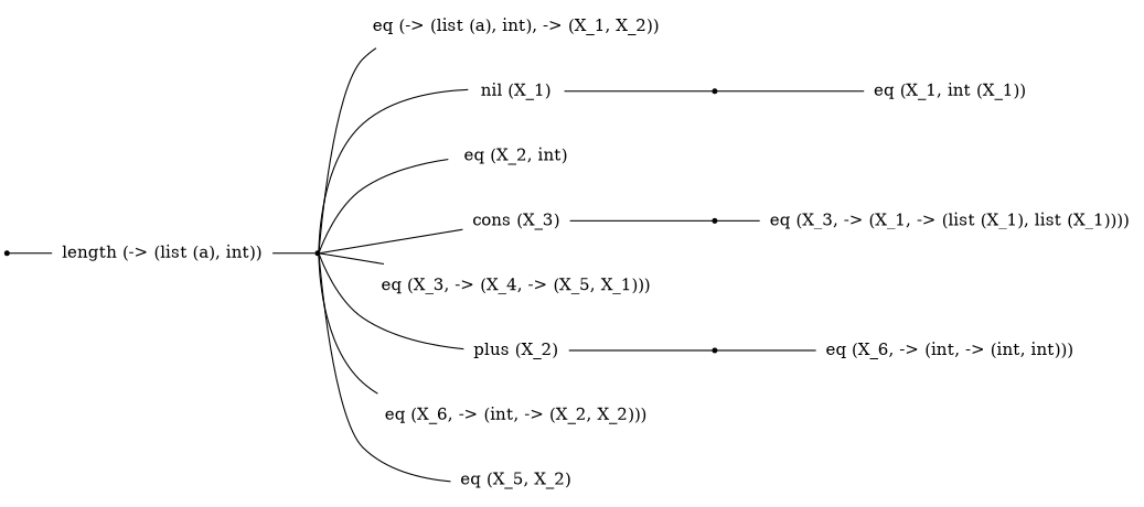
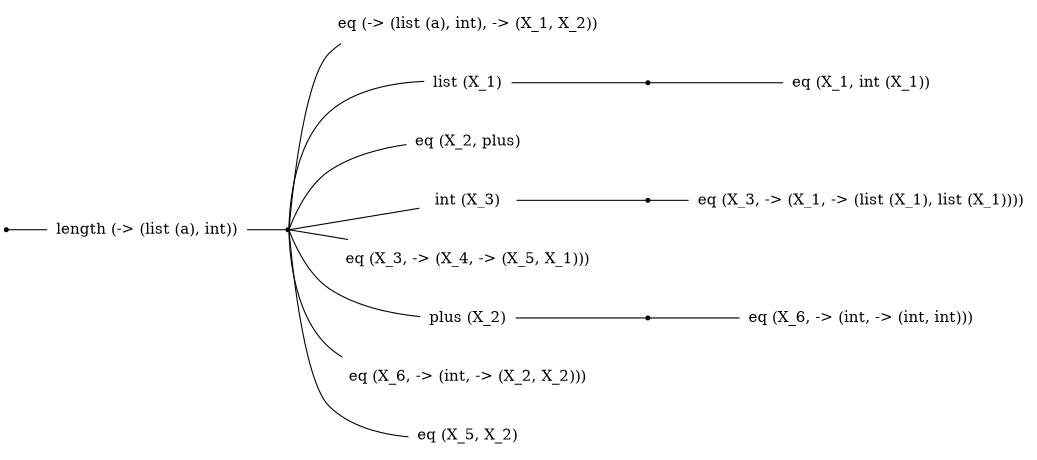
  digraph {
    rankdir=LR
    node [shape=none]
    edge [arrowhead=none]
    0 [shape=point]
    n2 [label="length (-> (list (a), int))"]
    2 [shape=point]
    n4 [label="eq (-> (list (a), int), -> (X_1, X_2))"]
-   n5 [label="nil (X_1)"]
-   n6 [label="eq (X_2, int)"]
-   n7 [label="cons (X_3)"]
+   n5 [label="list (X_1)"]
+   n6 [label="eq (X_2, plus)"]
+   n7 [label="int (X_3)"]
    n8 [label="eq (X_3, -> (X_4, -> (X_5, X_1)))"]
    n9 [label="plus (X_2)"]
    n10 [label="eq (X_6, -> (int, -> (X_2, X_2)))"]
    n11 [label="eq (X_5, X_2)"]
    5 [shape=point]
    9 [shape=point]
    13 [shape=point]
    n15 [label="eq (X_1, int (X_1))"]
    n16 [label="eq (X_3, -> (X_1, -> (list (X_1), list (X_1))))"]
    n17 [label="eq (X_6, -> (int, -> (int, int)))"]
    0 -> n2
    n2 -> 2
    2 -> n4
    2 -> n5
    2 -> n6
    2 -> n7
    2 -> n8
    2 -> n9
    2 -> n10
    2 -> n11
    n5 -> 5
    n7 -> 9
    n9 -> 13
    5 -> n15
    9 -> n16
    13 -> n17
  }
